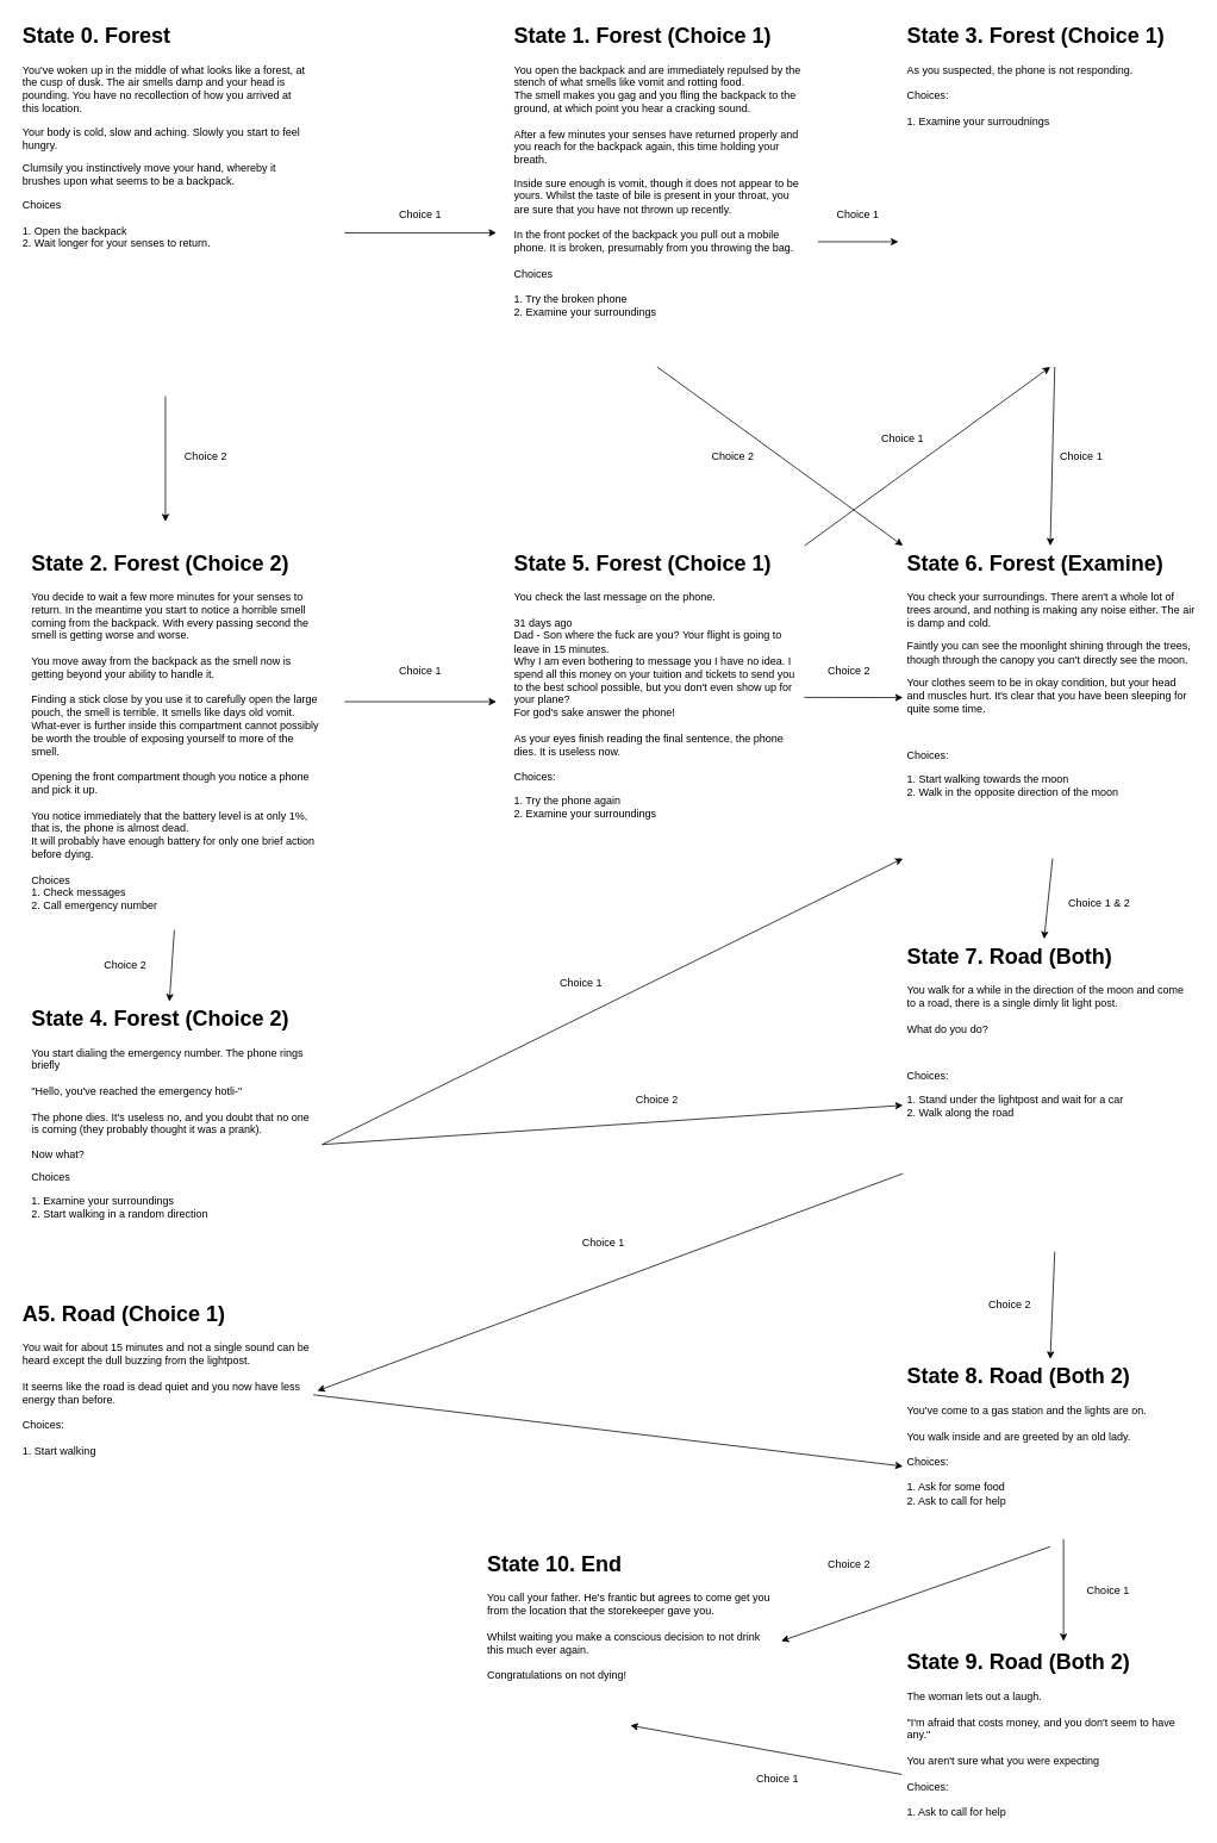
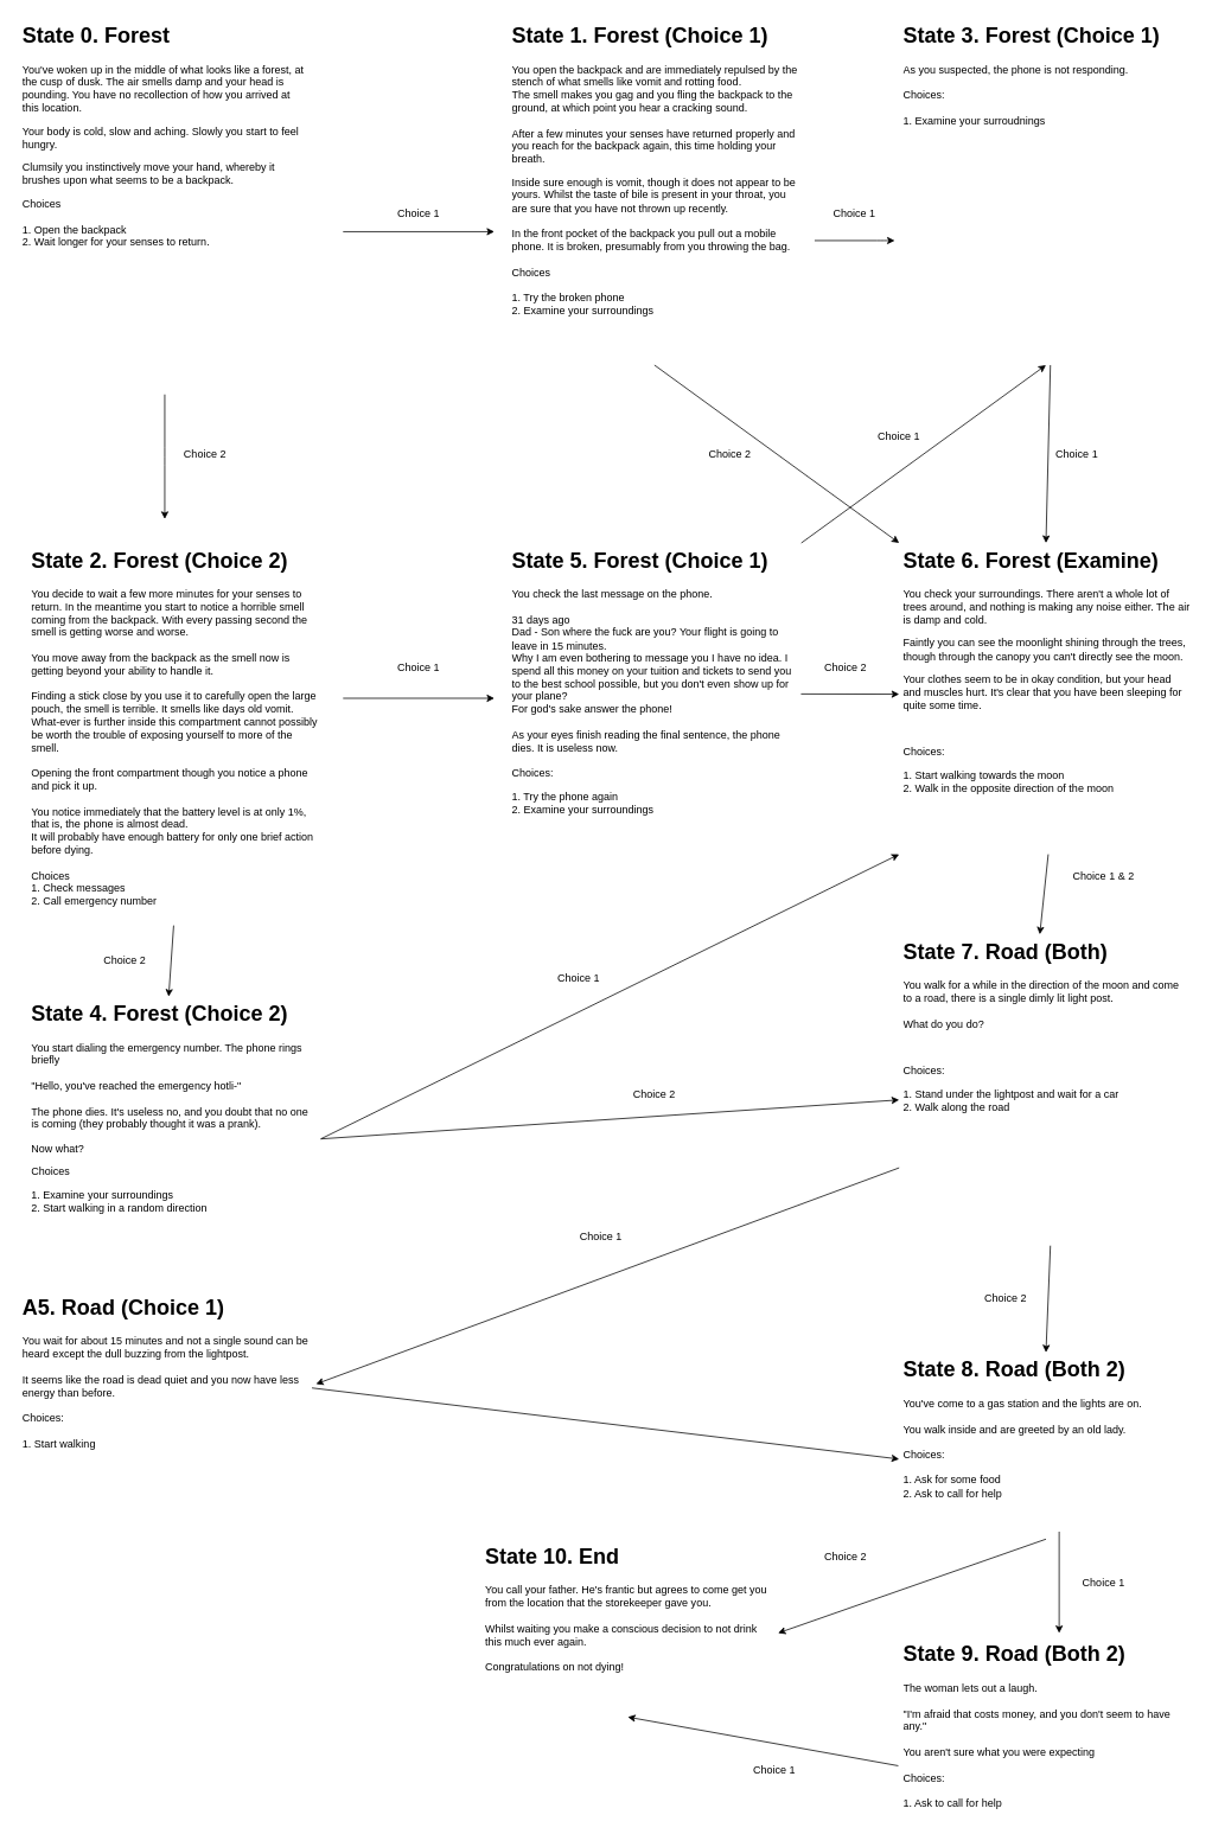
  <mxCell id="0" />
  <mxCell id="1" parent="0" />
  <mxCell id="2" value="&lt;h1&gt;State 0. Forest&lt;br&gt;&lt;/h1&gt;&lt;p&gt;You've woken up in the middle of what looks like a forest, at the cusp of dusk. The air smells damp and your head is pounding. You have no recollection of how you arrived at this location.&lt;/p&gt;&lt;p&gt;Your body is cold, slow and aching. Slowly you start to feel hungry.&lt;/p&gt;&lt;p&gt;Clumsily you instinctively move your hand, whereby it brushes upon what seems to be a backpack.&lt;/p&gt;&lt;p&gt;Choices&lt;br&gt;&lt;br&gt;1. Open the backpack&lt;br&gt;2. Wait longer for your senses to return.&lt;br&gt;&lt;/p&gt;" style="text;html=1;spacing=5;spacingTop=-20;whiteSpace=wrap;overflow=hidden;rounded=0;fillColor=#ffffff;" vertex="1" parent="1"><mxGeometry x="20" y="20" width="330" height="390" as="geometry" /></mxCell>
  <mxCell id="3" value="&lt;h1&gt;State 2. Forest (Choice 2)&lt;br&gt;&lt;/h1&gt;&lt;p&gt;You decide to wait a few more minutes for your senses to return. In the meantime you start to notice a horrible smell coming from the backpack. With every passing second the smell is getting worse and worse.&lt;br&gt;&lt;br&gt;You move away from the backpack as the smell now is getting beyond your ability to handle it.&lt;br&gt;&lt;br&gt;Finding a stick close by you use it to carefully open the large pouch, the smell is terrible. It smells like days old vomit. What-ever is further inside this compartment cannot possibly be worth the trouble of exposing yourself to more of the smell.&lt;br&gt;&lt;br&gt;Opening the front compartment though you notice a phone and pick it up.&lt;br&gt;&lt;br&gt;You notice immediately that the battery level is at only 1%, that is, the phone is almost dead.&lt;br&gt;It will probably have enough battery for only one brief action before dying.&lt;br&gt;&lt;br&gt;Choices&lt;br&gt;1. Check messages&lt;br&gt;2. Call emergency number&lt;/p&gt;" style="text;html=1;spacing=5;spacingTop=-20;whiteSpace=wrap;overflow=hidden;rounded=0;fillColor=#ffffff;" vertex="1" parent="1"><mxGeometry x="30" y="610" width="330" height="430" as="geometry" /></mxCell>
  <mxCell id="4" value="&lt;h1&gt;State 1. Forest (Choice 1)&lt;br&gt;&lt;/h1&gt;&lt;p&gt;You open the backpack and are immediately repulsed by the stench of what smells like vomit and rotting food.&lt;br&gt;The smell makes you gag and you fling the backpack to the ground, at which point you hear a cracking sound.&lt;br&gt;&lt;br&gt;After a few minutes your senses have returned properly and you reach for the backpack again, this time holding your breath.&lt;/p&gt;&lt;p&gt;Inside sure enough is vomit, though it does not appear to be yours. Whilst the taste of bile is present in your throat, you are sure that you have not thrown up recently.&lt;br&gt;&lt;br&gt;In the front pocket of the backpack you pull out a mobile phone. It is broken, presumably from you throwing the bag.&lt;br&gt;&lt;br&gt;Choices&lt;br&gt;&lt;br&gt;1. Try the broken phone&lt;br&gt;2. Examine your surroundings&lt;br&gt;&lt;/p&gt;" style="text;html=1;spacing=5;spacingTop=-20;whiteSpace=wrap;overflow=hidden;rounded=0;fillColor=#ffffff;" vertex="1" parent="1"><mxGeometry x="570" y="20" width="330" height="390" as="geometry" /></mxCell>
  <mxCell id="5" value="&lt;h1&gt;State 5. Forest (Choice 1)&lt;br&gt;&lt;/h1&gt;&lt;p&gt;You check the last message on the phone.&lt;br&gt;&lt;br&gt;31 days ago&lt;br&gt;Dad - Son where the fuck are you? Your flight is going to leave in 15 minutes.&lt;br&gt;Why I am even bothering to message you I have no idea. I spend all this money on your tuition and tickets to send you to the best school possible, but you don't even show up for your plane?&lt;br&gt;For god's sake answer the phone!&lt;br&gt;&lt;br&gt;As your eyes finish reading the final sentence, the phone dies. It is useless now.&lt;br&gt;&lt;br&gt;Choices:&lt;/p&gt;&lt;p&gt;1. Try the phone again&lt;br&gt;2. Examine your surroundings&lt;br&gt;&lt;/p&gt;" style="text;html=1;spacing=5;spacingTop=-20;whiteSpace=wrap;overflow=hidden;rounded=0;fillColor=#ffffff;" vertex="1" parent="1"><mxGeometry x="570" y="610" width="330" height="350" as="geometry" /></mxCell>
  <mxCell id="6" value="&lt;h1&gt;State 4. Forest (Choice 2)&lt;br&gt;&lt;/h1&gt;&lt;p&gt;You start dialing the emergency number. The phone rings briefly&lt;br&gt;&lt;br&gt;&quot;Hello, you've reached the emergency hotli-&quot;&lt;br&gt;&lt;br&gt;The phone dies. It's useless no, and you doubt that no one is coming (they probably thought it was a prank).&lt;/p&gt;&lt;p&gt;Now what?&lt;/p&gt;&lt;p&gt;Choices&lt;/p&gt;&lt;p&gt;1. Examine your surroundings&lt;br&gt;2. Start walking in a random direction&lt;br&gt;&lt;/p&gt;" style="text;html=1;spacing=5;spacingTop=-20;whiteSpace=wrap;overflow=hidden;rounded=0;fillColor=#ffffff;" vertex="1" parent="1"><mxGeometry x="30" y="1120" width="330" height="280" as="geometry" /></mxCell>
  <mxCell id="7" value="" style="endArrow=classic;html=1;" edge="1" parent="1"><mxGeometry width="50" height="50" relative="1" as="geometry"><mxPoint x="385" y="260" as="sourcePoint" /><mxPoint x="555" y="260" as="targetPoint" /></mxGeometry></mxCell>
  <mxCell id="8" value="Choice 1" style="text;html=1;strokeColor=none;fillColor=none;align=center;verticalAlign=middle;whiteSpace=wrap;rounded=0;" vertex="1" parent="1"><mxGeometry x="440" y="230" width="60" height="20" as="geometry" /></mxCell>
  <mxCell id="9" value="" style="endArrow=classic;html=1;" edge="1" parent="1"><mxGeometry width="50" height="50" relative="1" as="geometry"><mxPoint x="184.58" y="443" as="sourcePoint" /><mxPoint x="184.58" y="583" as="targetPoint" /><Array as="points"><mxPoint x="184.58" y="513" /></Array></mxGeometry></mxCell>
  <mxCell id="10" value="Choice 2" style="text;html=1;strokeColor=none;fillColor=none;align=center;verticalAlign=middle;whiteSpace=wrap;rounded=0;" vertex="1" parent="1"><mxGeometry x="200" y="500" width="60" height="20" as="geometry" /></mxCell>
  <mxCell id="11" value="Choice 1" style="text;html=1;strokeColor=none;fillColor=none;align=center;verticalAlign=middle;whiteSpace=wrap;rounded=0;" vertex="1" parent="1"><mxGeometry x="440" y="740" width="60" height="20" as="geometry" /></mxCell>
  <mxCell id="12" value="" style="endArrow=classic;html=1;" edge="1" parent="1"><mxGeometry width="50" height="50" relative="1" as="geometry"><mxPoint x="385" y="784.58" as="sourcePoint" /><mxPoint x="555" y="784.58" as="targetPoint" /></mxGeometry></mxCell>
  <mxCell id="13" value="&lt;h1&gt;State 3. Forest (Choice 1)&lt;br&gt;&lt;/h1&gt;&lt;div&gt;As you suspected, the phone is not responding.&lt;br&gt;&lt;/div&gt;&lt;div&gt;&lt;br&gt;&lt;/div&gt;&lt;div&gt;Choices:&lt;/div&gt;&lt;div&gt;&lt;br&gt;&lt;/div&gt;&lt;div&gt;1. Examine your surroudnings&lt;br&gt;&lt;/div&gt;" style="text;html=1;spacing=5;spacingTop=-20;whiteSpace=wrap;overflow=hidden;rounded=0;fillColor=#ffffff;" vertex="1" parent="1"><mxGeometry x="1010" y="20" width="330" height="390" as="geometry" /></mxCell>
  <mxCell id="14" value="Choice 1" style="text;html=1;strokeColor=none;fillColor=none;align=center;verticalAlign=middle;whiteSpace=wrap;rounded=0;" vertex="1" parent="1"><mxGeometry x="930" y="230" width="60" height="20" as="geometry" /></mxCell>
  <mxCell id="15" value="" style="endArrow=classic;html=1;" edge="1" parent="1"><mxGeometry width="50" height="50" relative="1" as="geometry"><mxPoint x="915" y="270" as="sourcePoint" /><mxPoint x="1005" y="270" as="targetPoint" /><Array as="points"><mxPoint x="995" y="270" /></Array></mxGeometry></mxCell>
  <mxCell id="16" value="" style="endArrow=classic;html=1;entryX=0.5;entryY=1;entryDx=0;entryDy=0;" edge="1" parent="1" target="13"><mxGeometry width="50" height="50" relative="1" as="geometry"><mxPoint x="900" y="610" as="sourcePoint" /><mxPoint x="950" y="560" as="targetPoint" /></mxGeometry></mxCell>
  <mxCell id="17" value="&lt;h1&gt;State 6. Forest (Examine)&lt;br&gt;&lt;/h1&gt;&lt;p&gt;You check your surroundings. There aren't a whole lot of trees around, and nothing is making any noise either. The air is damp and cold.&lt;/p&gt;&lt;p&gt;Faintly you can see the moonlight shining through the trees, though through the canopy you can't directly see the moon.&lt;/p&gt;&lt;p&gt;Your clothes seem to be in okay condition, but your head and muscles hurt. It's clear that you have been sleeping for quite some time.&lt;br&gt;&lt;/p&gt;&lt;p&gt;&lt;br&gt;&lt;/p&gt;&lt;p&gt;Choices:&lt;/p&gt;&lt;p&gt;1. Start walking towards the moon&lt;br&gt;2. Walk in the opposite direction of the moon&lt;br&gt;&lt;/p&gt;" style="text;html=1;spacing=5;spacingTop=-20;whiteSpace=wrap;overflow=hidden;rounded=0;fillColor=#ffffff;" vertex="1" parent="1"><mxGeometry x="1010" y="610" width="330" height="350" as="geometry" /></mxCell>
  <mxCell id="18" value="Choice 1" style="text;html=1;strokeColor=none;fillColor=none;align=center;verticalAlign=middle;whiteSpace=wrap;rounded=0;" vertex="1" parent="1"><mxGeometry x="980" y="480" width="60" height="20" as="geometry" /></mxCell>
  <mxCell id="19" value="" style="endArrow=classic;html=1;entryX=0.5;entryY=0;entryDx=0;entryDy=0;" edge="1" parent="1" target="17"><mxGeometry width="50" height="50" relative="1" as="geometry"><mxPoint x="1180" y="410" as="sourcePoint" /><mxPoint x="1180" y="530" as="targetPoint" /></mxGeometry></mxCell>
  <mxCell id="20" value="Choice 1" style="text;html=1;strokeColor=none;fillColor=none;align=center;verticalAlign=middle;whiteSpace=wrap;rounded=0;" vertex="1" parent="1"><mxGeometry x="1180" y="500" width="60" height="20" as="geometry" /></mxCell>
  <mxCell id="21" value="Choice 2" style="text;html=1;strokeColor=none;fillColor=none;align=center;verticalAlign=middle;whiteSpace=wrap;rounded=0;" vertex="1" parent="1"><mxGeometry x="110" y="1070" width="60" height="20" as="geometry" /></mxCell>
  <mxCell id="22" value="" style="endArrow=classic;html=1;" edge="1" parent="1"><mxGeometry width="50" height="50" relative="1" as="geometry"><mxPoint x="194.58" y="1040" as="sourcePoint" /><mxPoint x="189" y="1120" as="targetPoint" /></mxGeometry></mxCell>
  <mxCell id="23" value="" style="endArrow=classic;html=1;exitX=0.5;exitY=1;exitDx=0;exitDy=0;entryX=0;entryY=0;entryDx=0;entryDy=0;" edge="1" parent="1" source="4" target="17"><mxGeometry width="50" height="50" relative="1" as="geometry"><mxPoint x="720" y="490" as="sourcePoint" /><mxPoint x="770" y="440" as="targetPoint" /></mxGeometry></mxCell>
  <mxCell id="24" value="Choice 2" style="text;html=1;strokeColor=none;fillColor=none;align=center;verticalAlign=middle;whiteSpace=wrap;rounded=0;" vertex="1" parent="1"><mxGeometry x="790" y="500" width="60" height="20" as="geometry" /></mxCell>
  <mxCell id="25" value="" style="endArrow=classic;html=1;entryX=0;entryY=1;entryDx=0;entryDy=0;" edge="1" parent="1" target="17"><mxGeometry width="50" height="50" relative="1" as="geometry"><mxPoint x="360" y="1280" as="sourcePoint" /><mxPoint x="410" y="1230" as="targetPoint" /></mxGeometry></mxCell>
  <mxCell id="26" value="Choice 1" style="text;html=1;strokeColor=none;fillColor=none;align=center;verticalAlign=middle;whiteSpace=wrap;rounded=0;" vertex="1" parent="1"><mxGeometry x="620" y="1090" width="60" height="20" as="geometry" /></mxCell>
  <mxCell id="27" value="&lt;h1&gt;State 7. Road (Both)&lt;br&gt;&lt;/h1&gt;&lt;div&gt;You walk for a while in the direction of the moon and come to a road, there is a single dimly lit light post.&lt;/div&gt;&lt;div&gt;&lt;br&gt;&lt;/div&gt;&lt;div&gt;What do you do?&lt;/div&gt;&lt;p&gt;&lt;br&gt;&lt;/p&gt;&lt;p&gt;Choices:&lt;/p&gt;&lt;p&gt;1. Stand under the lightpost and wait for a car&lt;br&gt;2. Walk along the road&lt;br&gt;&lt;/p&gt;" style="text;html=1;spacing=5;spacingTop=-20;whiteSpace=wrap;overflow=hidden;rounded=0;fillColor=#ffffff;" vertex="1" parent="1"><mxGeometry x="1010" y="1050" width="330" height="350" as="geometry" /></mxCell>
  <mxCell id="28" value="" style="endArrow=classic;html=1;entryX=0.479;entryY=0;entryDx=0;entryDy=0;entryPerimeter=0;" edge="1" parent="1" target="27"><mxGeometry width="50" height="50" relative="1" as="geometry"><mxPoint x="1177.58" y="960" as="sourcePoint" /><mxPoint x="1172" y="1040" as="targetPoint" /></mxGeometry></mxCell>
  <mxCell id="29" value="Choice 2" style="text;html=1;strokeColor=none;fillColor=none;align=center;verticalAlign=middle;whiteSpace=wrap;rounded=0;" vertex="1" parent="1"><mxGeometry x="920" y="740" width="60" height="20" as="geometry" /></mxCell>
  <mxCell id="30" value="" style="endArrow=classic;html=1;exitX=0.999;exitY=0.485;exitDx=0;exitDy=0;exitPerimeter=0;" edge="1" parent="1" source="5"><mxGeometry width="50" height="50" relative="1" as="geometry"><mxPoint x="960" y="830" as="sourcePoint" /><mxPoint x="1010" y="780" as="targetPoint" /></mxGeometry></mxCell>
- <mxCell id="31" value="Choice 1 &amp;amp; 2" style="text;html=1;strokeColor=none;fillColor=none;align=center;verticalAlign=middle;whiteSpace=wrap;rounded=0;" vertex="1" parent="1"><mxGeometry x="1190" y="1000" width="80" height="20" as="geometry" /></mxCell>
+ <mxCell id="31" value="Choice 1 &amp;amp; 2" style="text;html=1;strokeColor=none;fillColor=none;align=center;verticalAlign=middle;whiteSpace=wrap;rounded=0;" vertex="1" parent="1"><mxGeometry x="1200" y="975" width="80" height="20" as="geometry" /></mxCell>
  <mxCell id="32" value="" style="endArrow=classic;html=1;" edge="1" parent="1" target="27"><mxGeometry width="50" height="50" relative="1" as="geometry"><mxPoint x="360" y="1280" as="sourcePoint" /><mxPoint x="410" y="1230" as="targetPoint" /></mxGeometry></mxCell>
  <mxCell id="33" value="Choice 2" style="text;html=1;strokeColor=none;fillColor=none;align=center;verticalAlign=middle;whiteSpace=wrap;rounded=0;" vertex="1" parent="1"><mxGeometry x="705" y="1220" width="60" height="20" as="geometry" /></mxCell>
  <mxCell id="34" value="&lt;h1&gt;A5. Road (Choice 1)&lt;br&gt;&lt;/h1&gt;&lt;div&gt;You wait for about 15 minutes and not a single sound can be heard except the dull buzzing from the lightpost.&lt;/div&gt;&lt;div&gt;&lt;br&gt;&lt;/div&gt;&lt;div&gt;It seems like the road is dead quiet and you now have less energy than before.&lt;br&gt;&lt;/div&gt;&lt;div&gt;&lt;br&gt;&lt;/div&gt;&lt;div&gt;Choices:&lt;/div&gt;&lt;div&gt;&lt;br&gt;&lt;/div&gt;&lt;div&gt;1. Start walking&lt;br&gt;&lt;/div&gt;" style="text;html=1;spacing=5;spacingTop=-20;whiteSpace=wrap;overflow=hidden;rounded=0;fillColor=#ffffff;" vertex="1" parent="1"><mxGeometry x="20" y="1450" width="330" height="200" as="geometry" /></mxCell>
  <mxCell id="35" value="&lt;h1&gt;State 8. Road (Both 2)&lt;br&gt;&lt;/h1&gt;&lt;div&gt;You've come to a gas station and the lights are on.&lt;/div&gt;&lt;div&gt;&lt;br&gt;&lt;/div&gt;&lt;div&gt;You walk inside and are greeted by an old lady.&lt;/div&gt;&lt;div&gt;&lt;br&gt;&lt;/div&gt;&lt;div&gt;Choices:&lt;/div&gt;&lt;div&gt;&lt;br&gt;&lt;/div&gt;&lt;div&gt;1. Ask for some food&lt;br&gt;&lt;/div&gt;&lt;div&gt;2. Ask to call for help&lt;br&gt;&lt;/div&gt;" style="text;html=1;spacing=5;spacingTop=-20;whiteSpace=wrap;overflow=hidden;rounded=0;fillColor=#ffffff;" vertex="1" parent="1"><mxGeometry x="1010" y="1520" width="330" height="200" as="geometry" /></mxCell>
  <mxCell id="36" value="" style="endArrow=classic;html=1;entryX=1.014;entryY=0.528;entryDx=0;entryDy=0;entryPerimeter=0;exitX=0;exitY=0.75;exitDx=0;exitDy=0;" edge="1" parent="1" source="27" target="34"><mxGeometry width="50" height="50" relative="1" as="geometry"><mxPoint x="720" y="1440" as="sourcePoint" /><mxPoint x="770" y="1390" as="targetPoint" /></mxGeometry></mxCell>
  <mxCell id="37" value="Choice 1" style="text;html=1;strokeColor=none;fillColor=none;align=center;verticalAlign=middle;whiteSpace=wrap;rounded=0;" vertex="1" parent="1"><mxGeometry x="645" y="1380" width="60" height="20" as="geometry" /></mxCell>
  <mxCell id="38" value="" style="endArrow=classic;html=1;entryX=0;entryY=0.6;entryDx=0;entryDy=0;entryPerimeter=0;" edge="1" parent="1" target="35"><mxGeometry width="50" height="50" relative="1" as="geometry"><mxPoint x="350" y="1560" as="sourcePoint" /><mxPoint x="400" y="1510" as="targetPoint" /></mxGeometry></mxCell>
  <mxCell id="39" value="" style="endArrow=classic;html=1;entryX=0.5;entryY=0;entryDx=0;entryDy=0;" edge="1" parent="1" target="35"><mxGeometry width="50" height="50" relative="1" as="geometry"><mxPoint x="1180" y="1400" as="sourcePoint" /><mxPoint x="1230" y="1350" as="targetPoint" /></mxGeometry></mxCell>
  <mxCell id="40" value="Choice 2" style="text;html=1;strokeColor=none;fillColor=none;align=center;verticalAlign=middle;whiteSpace=wrap;rounded=0;" vertex="1" parent="1"><mxGeometry x="1100" y="1450" width="60" height="20" as="geometry" /></mxCell>
  <mxCell id="41" value="&lt;h1&gt;State 10. End&lt;br&gt;&lt;/h1&gt;&lt;div&gt;You call your father. He's frantic but agrees to come get you from the location that the storekeeper gave you.&lt;/div&gt;&lt;div&gt;&lt;br&gt;&lt;/div&gt;&lt;div&gt;Whilst waiting you make a conscious decision to not drink this much ever again.&lt;/div&gt;&lt;div&gt;&lt;br&gt;&lt;/div&gt;&lt;div&gt;Congratulations on not dying!&lt;br&gt;&lt;/div&gt;" style="text;html=1;spacing=5;spacingTop=-20;whiteSpace=wrap;overflow=hidden;rounded=0;fillColor=#ffffff;" vertex="1" parent="1"><mxGeometry x="540" y="1730" width="330" height="200" as="geometry" /></mxCell>
  <mxCell id="42" value="" style="endArrow=classic;html=1;entryX=1.012;entryY=0.528;entryDx=0;entryDy=0;entryPerimeter=0;" edge="1" parent="1" target="41"><mxGeometry width="50" height="50" relative="1" as="geometry"><mxPoint x="1175" y="1730" as="sourcePoint" /><mxPoint x="1225" y="1680" as="targetPoint" /></mxGeometry></mxCell>
  <mxCell id="43" value="Choice 2" style="text;html=1;strokeColor=none;fillColor=none;align=center;verticalAlign=middle;whiteSpace=wrap;rounded=0;" vertex="1" parent="1"><mxGeometry x="920" y="1740" width="60" height="20" as="geometry" /></mxCell>
  <mxCell id="44" value="&lt;h1&gt;State 9. Road (Both 2)&lt;br&gt;&lt;/h1&gt;&lt;div&gt;The woman lets out a laugh.&lt;/div&gt;&lt;div&gt;&lt;br&gt;&lt;/div&gt;&lt;div&gt;&quot;I'm afraid that costs money, and you don't seem to have any.&quot;&lt;/div&gt;&lt;div&gt;&lt;br&gt;&lt;/div&gt;&lt;div&gt;You aren't sure what you were expecting&lt;br&gt;&lt;/div&gt;&lt;div&gt;&lt;br&gt;&lt;/div&gt;&lt;div&gt;Choices:&lt;/div&gt;&lt;div&gt;&lt;br&gt;&lt;/div&gt;&lt;div&gt;1. Ask to call for help&lt;br&gt;&lt;/div&gt;" style="text;html=1;spacing=5;spacingTop=-20;whiteSpace=wrap;overflow=hidden;rounded=0;fillColor=#ffffff;" vertex="1" parent="1"><mxGeometry x="1010" y="1840" width="330" height="200" as="geometry" /></mxCell>
  <mxCell id="45" value="" style="endArrow=classic;html=1;entryX=0.545;entryY=-0.022;entryDx=0;entryDy=0;entryPerimeter=0;exitX=0.545;exitY=1.008;exitDx=0;exitDy=0;exitPerimeter=0;" edge="1" parent="1" source="35" target="44"><mxGeometry width="50" height="50" relative="1" as="geometry"><mxPoint x="1190" y="1800" as="sourcePoint" /><mxPoint x="1240" y="1750" as="targetPoint" /></mxGeometry></mxCell>
  <mxCell id="46" value="Choice 1" style="text;html=1;strokeColor=none;fillColor=none;align=center;verticalAlign=middle;whiteSpace=wrap;rounded=0;" vertex="1" parent="1"><mxGeometry x="1210" y="1770" width="60" height="20" as="geometry" /></mxCell>
  <mxCell id="47" value="" style="endArrow=classic;html=1;entryX=0.5;entryY=1;entryDx=0;entryDy=0;exitX=-0.003;exitY=0.724;exitDx=0;exitDy=0;exitPerimeter=0;" edge="1" parent="1" source="44" target="41"><mxGeometry width="50" height="50" relative="1" as="geometry"><mxPoint x="950" y="2010" as="sourcePoint" /><mxPoint x="1000" y="1960" as="targetPoint" /></mxGeometry></mxCell>
  <mxCell id="48" value="Choice 1" style="text;html=1;strokeColor=none;fillColor=none;align=center;verticalAlign=middle;whiteSpace=wrap;rounded=0;" vertex="1" parent="1"><mxGeometry x="840" y="1980" width="60" height="20" as="geometry" /></mxCell>
